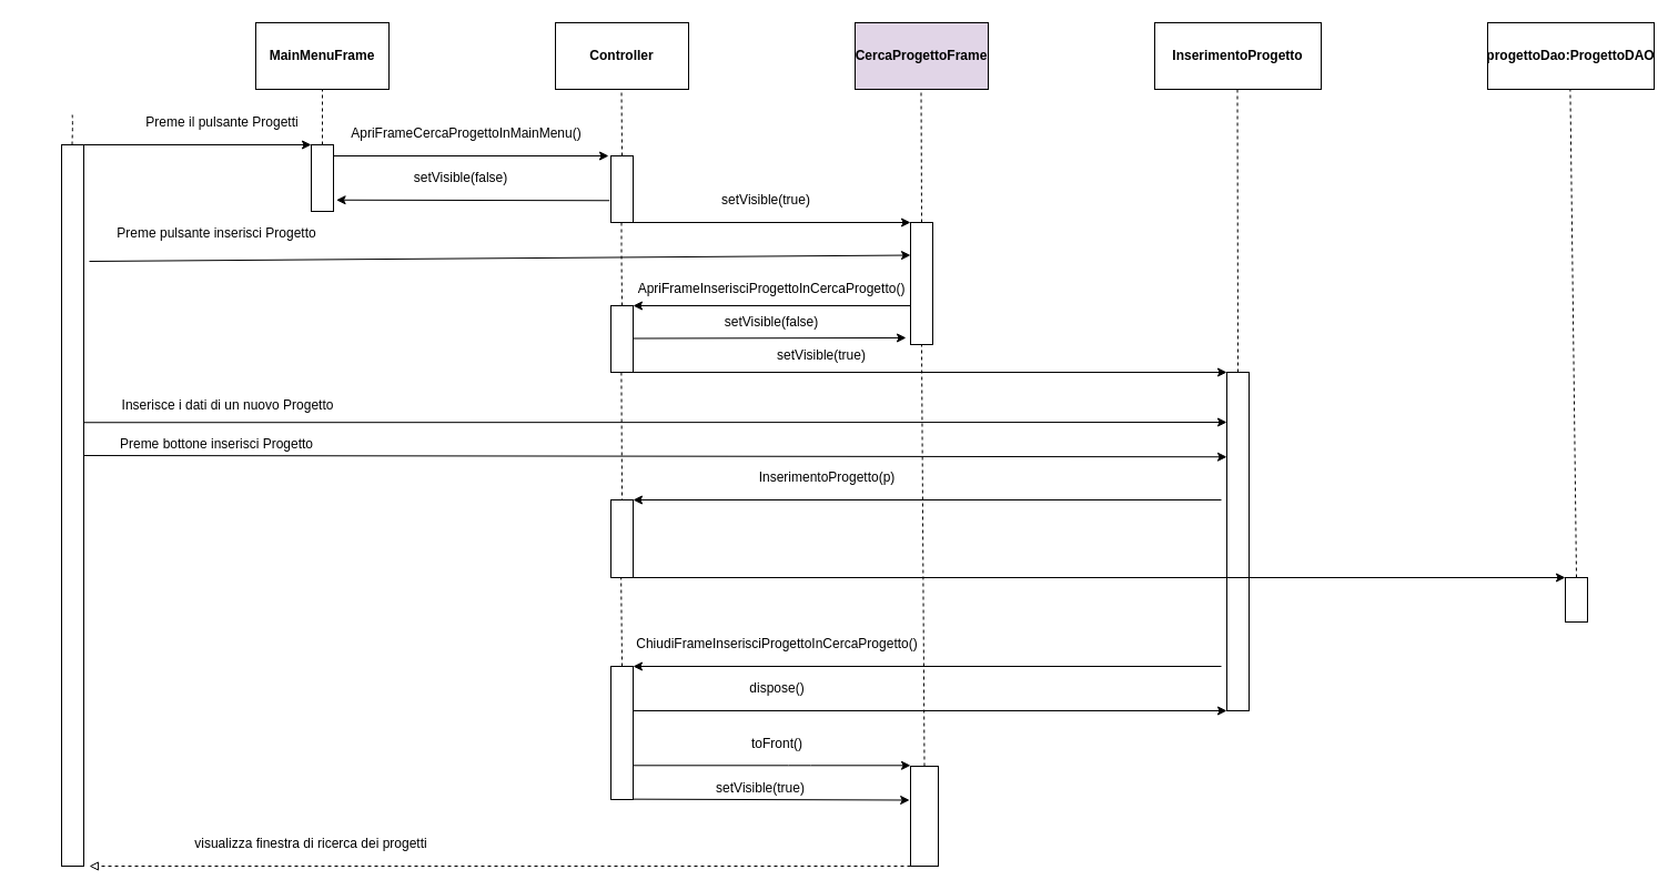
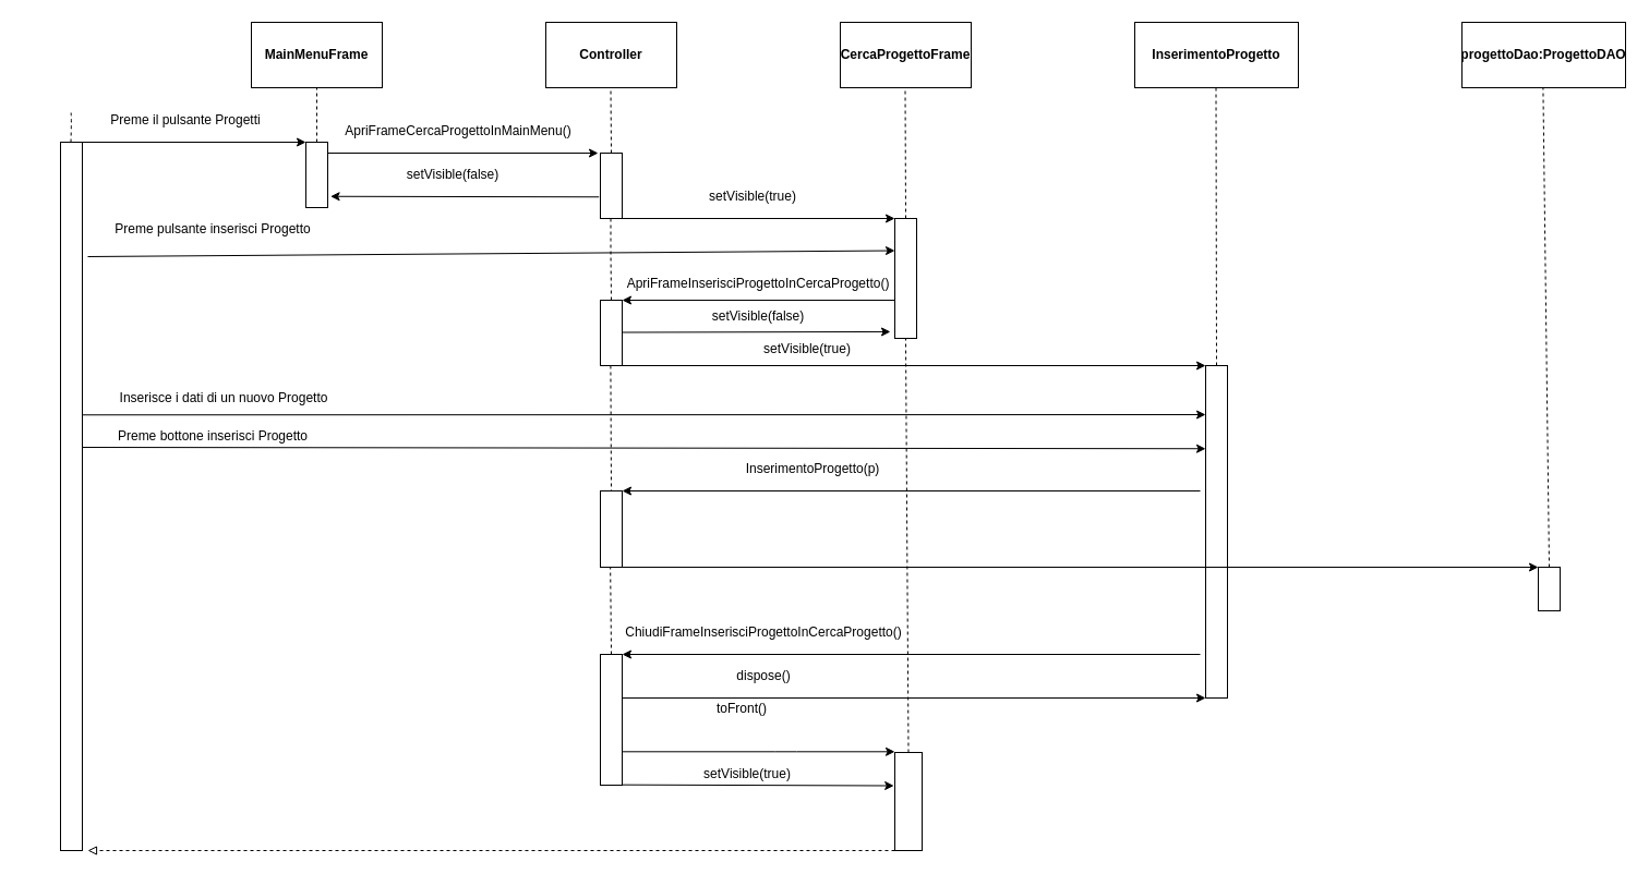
  <mxCell id="0" />
  <mxCell id="1" parent="0" />
  <mxCell id="2" value="" style="endArrow=none;dashed=1;html=1;" parent="1" edge="1"><mxGeometry width="50" height="50" relative="1" as="geometry"><mxPoint x="64.5" y="130" as="sourcePoint" /><mxPoint x="64.5" y="100" as="targetPoint" /><Array as="points"><mxPoint x="65" y="110" /></Array></mxGeometry></mxCell>
  <mxCell id="3" value="" style="rounded=0;whiteSpace=wrap;html=1;" parent="1" vertex="1"><mxGeometry x="55" y="130" width="20" height="650" as="geometry" /></mxCell>
  <mxCell id="4" value="&lt;b&gt;MainMenuFrame&lt;/b&gt;" style="rounded=0;whiteSpace=wrap;html=1;" parent="1" vertex="1"><mxGeometry x="230" y="20" width="120" height="60" as="geometry" /></mxCell>
  <mxCell id="5" value="" style="endArrow=none;dashed=1;html=1;entryX=0.5;entryY=1;entryDx=0;entryDy=0;exitX=0.5;exitY=0;exitDx=0;exitDy=0;" parent="1" source="8" target="4" edge="1"><mxGeometry width="50" height="50" relative="1" as="geometry"><mxPoint x="290" y="120" as="sourcePoint" /><mxPoint x="289.5" y="80" as="targetPoint" /></mxGeometry></mxCell>
  <mxCell id="6" value="" style="endArrow=classic;html=1;" parent="1" edge="1"><mxGeometry width="50" height="50" relative="1" as="geometry"><mxPoint x="75" y="130" as="sourcePoint" /><mxPoint x="280" y="130" as="targetPoint" /></mxGeometry></mxCell>
- <mxCell id="7" value="Preme il pulsante Progetti" style="text;html=1;strokeColor=none;fillColor=none;align=center;verticalAlign=middle;whiteSpace=wrap;rounded=0;" parent="1" vertex="1"><mxGeometry x="120" y="100" width="160" height="20" as="geometry" /></mxCell>
+ <mxCell id="7" value="Preme il pulsante Progetti" style="text;html=1;strokeColor=none;fillColor=none;align=center;verticalAlign=middle;whiteSpace=wrap;rounded=0;" parent="1" vertex="1"><mxGeometry x="90" y="100" width="160" height="20" as="geometry" /></mxCell>
  <mxCell id="8" value="" style="rounded=0;whiteSpace=wrap;html=1;" parent="1" vertex="1"><mxGeometry x="280" y="130" width="20" height="60" as="geometry" /></mxCell>
  <mxCell id="9" value="&lt;b&gt;Controller&lt;/b&gt;" style="rounded=0;whiteSpace=wrap;html=1;" parent="1" vertex="1"><mxGeometry x="500" y="20" width="120" height="60" as="geometry" /></mxCell>
  <mxCell id="10" value="" style="endArrow=none;dashed=1;html=1;exitX=0.5;exitY=0;exitDx=0;exitDy=0;" parent="1" source="11" edge="1"><mxGeometry width="50" height="50" relative="1" as="geometry"><mxPoint x="560" y="130" as="sourcePoint" /><mxPoint x="559.5" y="80" as="targetPoint" /></mxGeometry></mxCell>
  <mxCell id="11" value="" style="rounded=0;whiteSpace=wrap;html=1;" parent="1" vertex="1"><mxGeometry x="550" y="140" width="20" height="60" as="geometry" /></mxCell>
  <mxCell id="12" value="" style="endArrow=classic;html=1;" parent="1" edge="1"><mxGeometry width="50" height="50" relative="1" as="geometry"><mxPoint x="300" y="140" as="sourcePoint" /><mxPoint x="548" y="140" as="targetPoint" /></mxGeometry></mxCell>
  <mxCell id="13" value="ApriFrameCercaProgettoInMainMenu()" style="text;html=1;strokeColor=none;fillColor=none;align=center;verticalAlign=middle;whiteSpace=wrap;rounded=0;" parent="1" vertex="1"><mxGeometry x="310" y="110" width="220" height="20" as="geometry" /></mxCell>
  <mxCell id="14" value="" style="endArrow=classic;html=1;entryX=1.129;entryY=0.829;entryDx=0;entryDy=0;entryPerimeter=0;exitX=-0.062;exitY=0.671;exitDx=0;exitDy=0;exitPerimeter=0;" parent="1" source="11" target="8" edge="1"><mxGeometry width="50" height="50" relative="1" as="geometry"><mxPoint x="410" y="180" as="sourcePoint" /><mxPoint x="460" y="130" as="targetPoint" /></mxGeometry></mxCell>
  <mxCell id="15" value="setVisible(false)" style="text;html=1;strokeColor=none;fillColor=none;align=center;verticalAlign=middle;whiteSpace=wrap;rounded=0;" parent="1" vertex="1"><mxGeometry x="370" y="150" width="90" height="20" as="geometry" /></mxCell>
- <mxCell id="16" value="&lt;b&gt;CercaProgettoFrame&lt;/b&gt;" style="rounded=0;whiteSpace=wrap;html=1;fillColor=#e1d5e7;" parent="1" vertex="1"><mxGeometry x="770" y="20" width="120" height="60" as="geometry" /></mxCell>
+ <mxCell id="16" value="&lt;b&gt;CercaProgettoFrame&lt;/b&gt;" style="rounded=0;whiteSpace=wrap;html=1;" parent="1" vertex="1"><mxGeometry x="770" y="20" width="120" height="60" as="geometry" /></mxCell>
  <mxCell id="17" value="" style="endArrow=classic;html=1;entryX=0;entryY=0;entryDx=0;entryDy=0;" parent="1" target="19" edge="1"><mxGeometry width="50" height="50" relative="1" as="geometry"><mxPoint x="570" y="200" as="sourcePoint" /><mxPoint x="800" y="200" as="targetPoint" /></mxGeometry></mxCell>
  <mxCell id="18" value="" style="endArrow=none;dashed=1;html=1;exitX=0.5;exitY=0;exitDx=0;exitDy=0;" parent="1" source="19" edge="1"><mxGeometry width="50" height="50" relative="1" as="geometry"><mxPoint x="830" y="190" as="sourcePoint" /><mxPoint x="829.5" y="80" as="targetPoint" /></mxGeometry></mxCell>
  <mxCell id="19" value="" style="rounded=0;whiteSpace=wrap;html=1;" parent="1" vertex="1"><mxGeometry x="820" y="200" width="20" height="110" as="geometry" /></mxCell>
  <mxCell id="20" value="setVisible(true)" style="text;html=1;strokeColor=none;fillColor=none;align=center;verticalAlign=middle;whiteSpace=wrap;rounded=0;" parent="1" vertex="1"><mxGeometry x="630" y="170" width="120" height="20" as="geometry" /></mxCell>
  <mxCell id="21" value="" style="endArrow=classic;html=1;" edge="1" parent="1"><mxGeometry width="50" height="50" relative="1" as="geometry"><mxPoint x="80" y="235" as="sourcePoint" /><mxPoint x="820" y="229.5" as="targetPoint" /></mxGeometry></mxCell>
  <mxCell id="22" value="Preme pulsante inserisci Progetto" style="text;html=1;strokeColor=none;fillColor=none;align=center;verticalAlign=middle;whiteSpace=wrap;rounded=0;" vertex="1" parent="1"><mxGeometry x="60" y="200" width="270" height="20" as="geometry" /></mxCell>
  <mxCell id="23" value="" style="endArrow=none;dashed=1;html=1;exitX=0.5;exitY=0;exitDx=0;exitDy=0;" edge="1" parent="1" source="24"><mxGeometry width="50" height="50" relative="1" as="geometry"><mxPoint x="559.5" y="260" as="sourcePoint" /><mxPoint x="559.5" y="200" as="targetPoint" /><Array as="points"><mxPoint x="559.5" y="230" /></Array></mxGeometry></mxCell>
  <mxCell id="24" value="" style="rounded=0;whiteSpace=wrap;html=1;" vertex="1" parent="1"><mxGeometry x="550" y="275" width="20" height="60" as="geometry" /></mxCell>
  <mxCell id="25" value="" style="endArrow=classic;html=1;" edge="1" parent="1"><mxGeometry width="50" height="50" relative="1" as="geometry"><mxPoint x="820" y="275" as="sourcePoint" /><mxPoint x="570" y="275" as="targetPoint" /></mxGeometry></mxCell>
  <mxCell id="26" value="ApriFrameInserisciProgettoInCercaProgetto()" style="text;html=1;strokeColor=none;fillColor=none;align=center;verticalAlign=middle;whiteSpace=wrap;rounded=0;" vertex="1" parent="1"><mxGeometry x="620" y="250" width="150" height="20" as="geometry" /></mxCell>
  <mxCell id="27" value="" style="endArrow=classic;html=1;entryX=-0.2;entryY=0.945;entryDx=0;entryDy=0;entryPerimeter=0;" edge="1" parent="1" target="19"><mxGeometry width="50" height="50" relative="1" as="geometry"><mxPoint x="570" y="304.5" as="sourcePoint" /><mxPoint x="810" y="305" as="targetPoint" /></mxGeometry></mxCell>
  <mxCell id="28" value="setVisible(false)" style="text;html=1;strokeColor=none;fillColor=none;align=center;verticalAlign=middle;whiteSpace=wrap;rounded=0;" vertex="1" parent="1"><mxGeometry x="610" y="280" width="170" height="20" as="geometry" /></mxCell>
  <mxCell id="29" value="&lt;b&gt;InserimentoProgetto&lt;/b&gt;" style="rounded=0;whiteSpace=wrap;html=1;" vertex="1" parent="1"><mxGeometry x="1040" y="20" width="150" height="60" as="geometry" /></mxCell>
  <mxCell id="30" value="" style="endArrow=none;dashed=1;html=1;exitX=0.5;exitY=0;exitDx=0;exitDy=0;" edge="1" parent="1" source="33"><mxGeometry width="50" height="50" relative="1" as="geometry"><mxPoint x="1115" y="280" as="sourcePoint" /><mxPoint x="1114.5" y="80" as="targetPoint" /></mxGeometry></mxCell>
  <mxCell id="31" value="" style="endArrow=classic;html=1;entryX=0;entryY=0;entryDx=0;entryDy=0;" edge="1" parent="1" target="33"><mxGeometry width="50" height="50" relative="1" as="geometry"><mxPoint x="570" y="335" as="sourcePoint" /><mxPoint x="1050" y="335" as="targetPoint" /></mxGeometry></mxCell>
  <mxCell id="32" value="setVisible(true)" style="text;html=1;strokeColor=none;fillColor=none;align=center;verticalAlign=middle;whiteSpace=wrap;rounded=0;" vertex="1" parent="1"><mxGeometry x="680" y="310" width="120" height="20" as="geometry" /></mxCell>
  <mxCell id="33" value="" style="rounded=0;whiteSpace=wrap;html=1;" vertex="1" parent="1"><mxGeometry x="1105" y="335" width="20" height="305" as="geometry" /></mxCell>
  <mxCell id="34" value="" style="endArrow=classic;html=1;exitX=1.005;exitY=0.385;exitDx=0;exitDy=0;exitPerimeter=0;" edge="1" parent="1" source="3"><mxGeometry width="50" height="50" relative="1" as="geometry"><mxPoint x="80" y="380" as="sourcePoint" /><mxPoint x="1105" y="380" as="targetPoint" /></mxGeometry></mxCell>
  <mxCell id="35" value="Inserisce i dati di un nuovo Progetto" style="text;html=1;strokeColor=none;fillColor=none;align=center;verticalAlign=middle;whiteSpace=wrap;rounded=0;" vertex="1" parent="1"><mxGeometry x="20" y="355" width="370" height="20" as="geometry" /></mxCell>
  <mxCell id="36" value="" style="endArrow=none;dashed=1;html=1;entryX=0.5;entryY=0;entryDx=0;entryDy=0;" edge="1" parent="1" target="37"><mxGeometry width="50" height="50" relative="1" as="geometry"><mxPoint x="559.41" y="335" as="sourcePoint" /><mxPoint x="559" y="430" as="targetPoint" /></mxGeometry></mxCell>
  <mxCell id="37" value="" style="rounded=0;whiteSpace=wrap;html=1;" vertex="1" parent="1"><mxGeometry x="550" y="450" width="20" height="70" as="geometry" /></mxCell>
  <mxCell id="38" value="" style="endArrow=classic;html=1;" edge="1" parent="1"><mxGeometry width="50" height="50" relative="1" as="geometry"><mxPoint x="1100" y="450" as="sourcePoint" /><mxPoint x="570" y="450" as="targetPoint" /></mxGeometry></mxCell>
  <mxCell id="39" value="" style="endArrow=classic;html=1;entryX=0;entryY=0.25;entryDx=0;entryDy=0;" edge="1" parent="1" target="33"><mxGeometry width="50" height="50" relative="1" as="geometry"><mxPoint x="75" y="410" as="sourcePoint" /><mxPoint x="1100" y="410" as="targetPoint" /></mxGeometry></mxCell>
  <mxCell id="40" value="Preme bottone inserisci Progetto" style="text;html=1;strokeColor=none;fillColor=none;align=center;verticalAlign=middle;whiteSpace=wrap;rounded=0;" vertex="1" parent="1"><mxGeometry x="55" y="390" width="280" height="20" as="geometry" /></mxCell>
  <mxCell id="41" value="InserimentoProgetto(p)" style="text;html=1;strokeColor=none;fillColor=none;align=center;verticalAlign=middle;whiteSpace=wrap;rounded=0;" vertex="1" parent="1"><mxGeometry x="645" y="420" width="200" height="20" as="geometry" /></mxCell>
  <mxCell id="42" value="&lt;b&gt;progettoDao:ProgettoDAO&lt;/b&gt;" style="rounded=0;whiteSpace=wrap;html=1;" vertex="1" parent="1"><mxGeometry x="1340" y="20" width="150" height="60" as="geometry" /></mxCell>
  <mxCell id="43" value="" style="endArrow=none;dashed=1;html=1;exitX=0.5;exitY=0;exitDx=0;exitDy=0;" edge="1" parent="1" source="45"><mxGeometry width="50" height="50" relative="1" as="geometry"><mxPoint x="1420" y="500" as="sourcePoint" /><mxPoint x="1414.41" y="80" as="targetPoint" /></mxGeometry></mxCell>
  <mxCell id="44" value="" style="endArrow=classic;html=1;exitX=1;exitY=1;exitDx=0;exitDy=0;" edge="1" parent="1" source="37"><mxGeometry width="50" height="50" relative="1" as="geometry"><mxPoint x="600" y="520" as="sourcePoint" /><mxPoint x="1410" y="520" as="targetPoint" /></mxGeometry></mxCell>
  <mxCell id="45" value="" style="rounded=0;whiteSpace=wrap;html=1;" vertex="1" parent="1"><mxGeometry x="1410" y="520" width="20" height="40" as="geometry" /></mxCell>
  <mxCell id="46" value="" style="endArrow=none;dashed=1;html=1;exitX=0.5;exitY=0;exitDx=0;exitDy=0;" edge="1" parent="1" source="47"><mxGeometry width="50" height="50" relative="1" as="geometry"><mxPoint x="559.17" y="590" as="sourcePoint" /><mxPoint x="559.17" y="520" as="targetPoint" /></mxGeometry></mxCell>
  <mxCell id="47" value="" style="rounded=0;whiteSpace=wrap;html=1;" vertex="1" parent="1"><mxGeometry x="550" y="600" width="20" height="120" as="geometry" /></mxCell>
  <mxCell id="48" value="" style="endArrow=classic;html=1;entryX=1;entryY=0;entryDx=0;entryDy=0;" edge="1" parent="1" target="47"><mxGeometry width="50" height="50" relative="1" as="geometry"><mxPoint x="1100" y="600" as="sourcePoint" /><mxPoint x="580" y="600" as="targetPoint" /></mxGeometry></mxCell>
  <mxCell id="49" value="ChiudiFrameInserisciProgettoInCercaProgetto()" style="text;html=1;strokeColor=none;fillColor=none;align=center;verticalAlign=middle;whiteSpace=wrap;rounded=0;" vertex="1" parent="1"><mxGeometry x="530" y="570" width="340" height="20" as="geometry" /></mxCell>
  <mxCell id="50" value="" style="endArrow=classic;html=1;entryX=0;entryY=1;entryDx=0;entryDy=0;" edge="1" parent="1" target="33"><mxGeometry width="50" height="50" relative="1" as="geometry"><mxPoint x="570" y="640" as="sourcePoint" /><mxPoint x="1100" y="640" as="targetPoint" /></mxGeometry></mxCell>
  <mxCell id="51" value="dispose()" style="text;html=1;strokeColor=none;fillColor=none;align=center;verticalAlign=middle;whiteSpace=wrap;rounded=0;" vertex="1" parent="1"><mxGeometry x="640" y="610" width="120" height="20" as="geometry" /></mxCell>
  <mxCell id="52" value="" style="endArrow=none;dashed=1;html=1;entryX=0.5;entryY=1;entryDx=0;entryDy=0;exitX=0.5;exitY=0;exitDx=0;exitDy=0;" edge="1" parent="1" source="53" target="19"><mxGeometry width="50" height="50" relative="1" as="geometry"><mxPoint x="830" y="670" as="sourcePoint" /><mxPoint x="829.615" y="340" as="targetPoint" /></mxGeometry></mxCell>
  <mxCell id="53" value="" style="rounded=0;whiteSpace=wrap;html=1;" vertex="1" parent="1"><mxGeometry x="820" y="690" width="25" height="90" as="geometry" /></mxCell>
  <mxCell id="54" value="" style="endArrow=classic;html=1;" edge="1" parent="1"><mxGeometry width="50" height="50" relative="1" as="geometry"><mxPoint x="570" y="689.31" as="sourcePoint" /><mxPoint x="820" y="689.31" as="targetPoint" /><Array as="points"><mxPoint x="720" y="689.31" /></Array></mxGeometry></mxCell>
- <mxCell id="55" value="toFront()" style="text;html=1;strokeColor=none;fillColor=none;align=center;verticalAlign=middle;whiteSpace=wrap;rounded=0;" vertex="1" parent="1"><mxGeometry x="660" y="660" width="80" height="20" as="geometry" /></mxCell>
+ <mxCell id="55" value="toFront()" style="text;html=1;strokeColor=none;fillColor=none;align=center;verticalAlign=middle;whiteSpace=wrap;rounded=0;" vertex="1" parent="1"><mxGeometry x="640" y="640" width="80" height="20" as="geometry" /></mxCell>
  <mxCell id="56" value="" style="endArrow=classic;html=1;entryX=-0.033;entryY=0.339;entryDx=0;entryDy=0;entryPerimeter=0;" edge="1" parent="1" target="53"><mxGeometry width="50" height="50" relative="1" as="geometry"><mxPoint x="570" y="719.66" as="sourcePoint" /><mxPoint x="650" y="719.66" as="targetPoint" /></mxGeometry></mxCell>
  <mxCell id="57" value="setVisible(true)" style="text;html=1;strokeColor=none;fillColor=none;align=center;verticalAlign=middle;whiteSpace=wrap;rounded=0;" vertex="1" parent="1"><mxGeometry x="600" y="700" width="170" height="20" as="geometry" /></mxCell>
  <mxCell id="58" value="" style="endArrow=block;html=1;dashed=1;endFill=0;" edge="1" parent="1"><mxGeometry width="50" height="50" relative="1" as="geometry"><mxPoint x="820" y="780" as="sourcePoint" /><mxPoint x="80" y="780" as="targetPoint" /></mxGeometry></mxCell>
- <mxCell id="59" value="visualizza finestra di ricerca dei progetti" style="text;html=1;strokeColor=none;fillColor=none;align=center;verticalAlign=middle;whiteSpace=wrap;rounded=0;" vertex="1" parent="1"><mxGeometry x="100" y="750" width="360" height="20" as="geometry" /></mxCell>
  <mxCell id="60" style="edgeStyle=orthogonalEdgeStyle;rounded=0;orthogonalLoop=1;jettySize=auto;html=1;exitX=0.5;exitY=1;exitDx=0;exitDy=0;dashed=1;endArrow=block;endFill=0;" edge="1" parent="1" source="51" target="51"><mxGeometry relative="1" as="geometry" /></mxCell>
